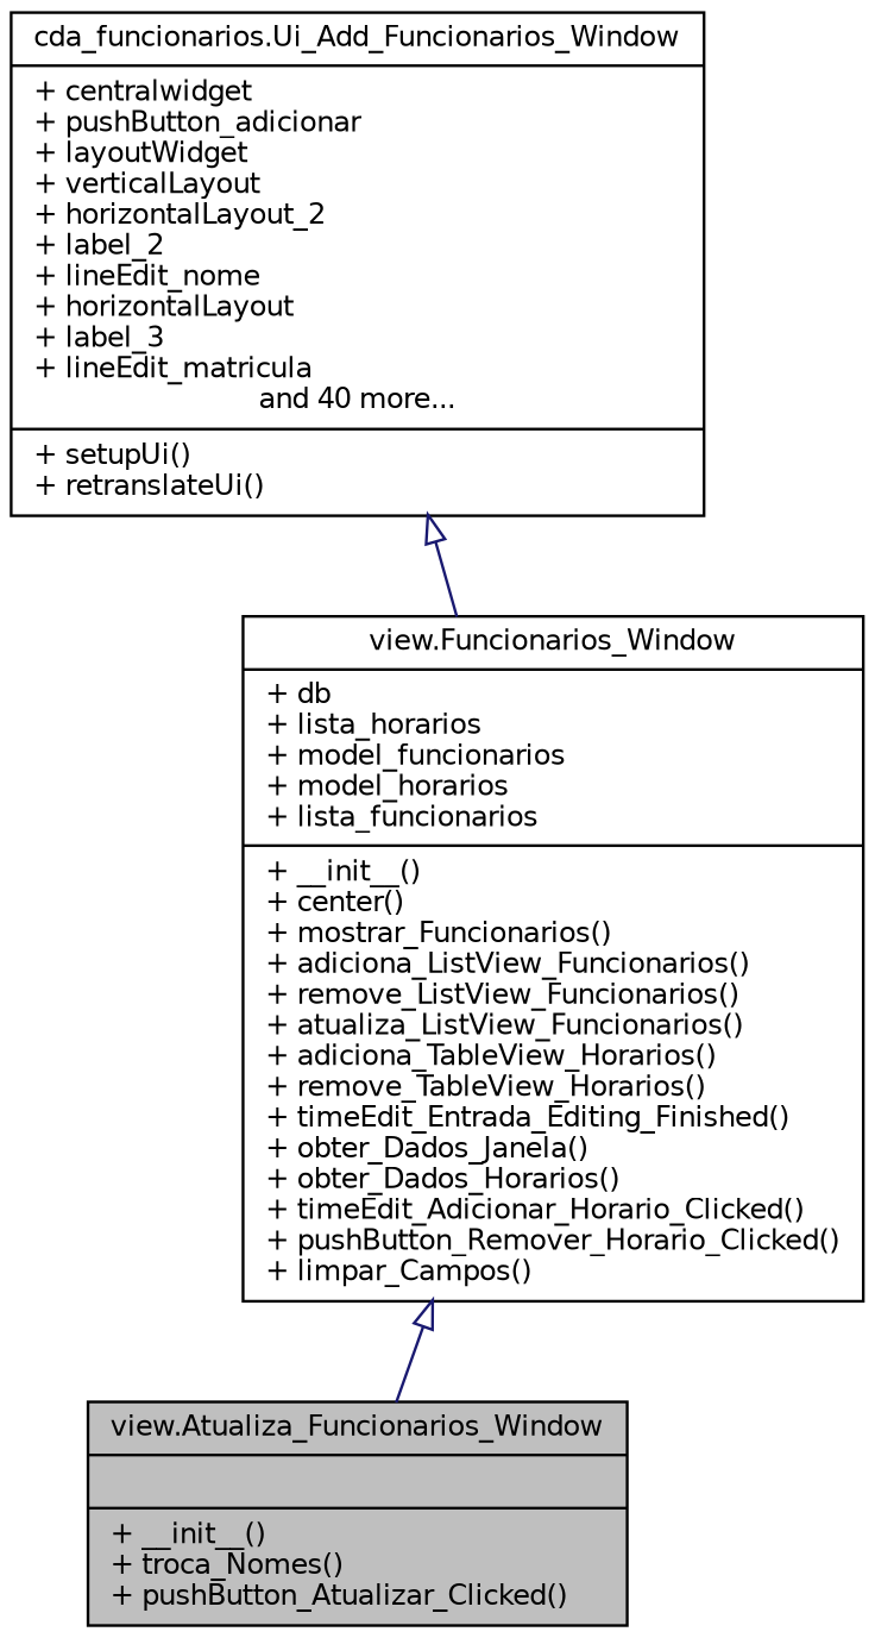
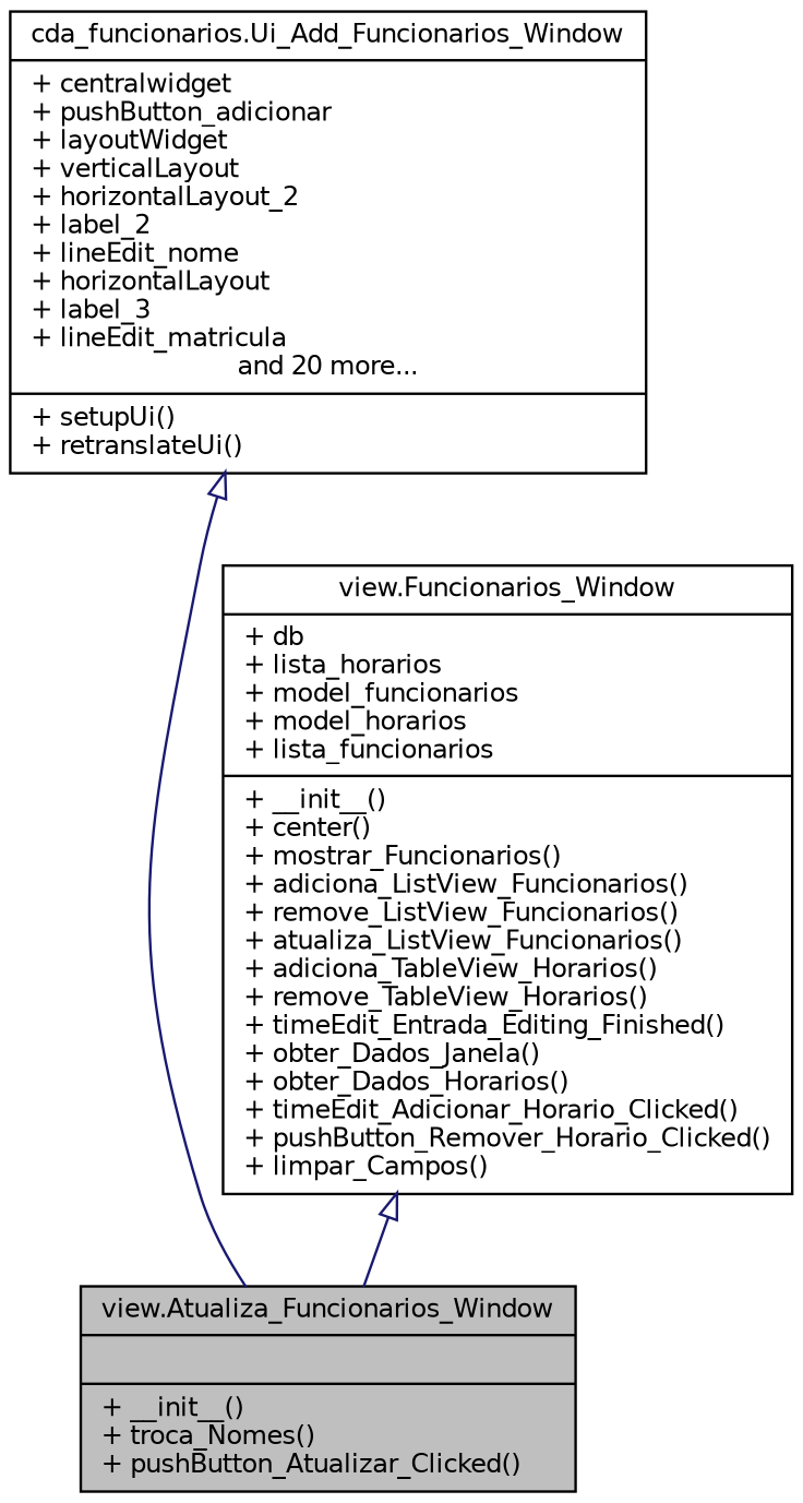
  digraph {
    node [color=black fontname=Helvetica fontsize=10 shape=record]
    edge [arrowtail=onormal color=midnightblue dir=back fontname=Helvetica fontsize=10 labelfontname=Helvetica labelfontsize=10 style=solid]
    n1 [fillcolor=grey75 fontcolor=black height=0.2 label="{view.Atualiza_Funcionarios_Window\n||+ __init__()\l+ troca_Nomes()\l+ pushButton_Atualizar_Clicked()\l}" style=filled width=0.4]
    n2 [height=0.2 label="{view.Funcionarios_Window\n|+ db\l+ lista_horarios\l+ model_funcionarios\l+ model_horarios\l+ lista_funcionarios\l|+ __init__()\l+ center()\l+ mostrar_Funcionarios()\l+ adiciona_ListView_Funcionarios()\l+ remove_ListView_Funcionarios()\l+ atualiza_ListView_Funcionarios()\l+ adiciona_TableView_Horarios()\l+ remove_TableView_Horarios()\l+ timeEdit_Entrada_Editing_Finished()\l+ obter_Dados_Janela()\l+ obter_Dados_Horarios()\l+ timeEdit_Adicionar_Horario_Clicked()\l+ pushButton_Remover_Horario_Clicked()\l+ limpar_Campos()\l}" width=0.4]
-   n3 [height=0.2 label="{cda_funcionarios.Ui_Add_Funcionarios_Window\n|+ centralwidget\l+ pushButton_adicionar\l+ layoutWidget\l+ verticalLayout\l+ horizontalLayout_2\l+ label_2\l+ lineEdit_nome\l+ horizontalLayout\l+ label_3\l+ lineEdit_matricula\land 40 more...|+ setupUi()\l+ retranslateUi()\l}" width=0.4]
+   n3 [height=0.2 label="{cda_funcionarios.Ui_Add_Funcionarios_Window\n|+ centralwidget\l+ pushButton_adicionar\l+ layoutWidget\l+ verticalLayout\l+ horizontalLayout_2\l+ label_2\l+ lineEdit_nome\l+ horizontalLayout\l+ label_3\l+ lineEdit_matricula\land 20 more...|+ setupUi()\l+ retranslateUi()\l}" width=0.4]
    n2 -> n1
-   n3 -> n2
+   n3 -> n1
  }
